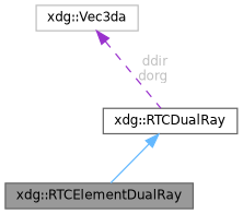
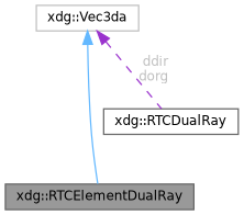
  digraph {
    node [color=gray40 fillcolor=white fontname=Helvetica fontsize=10 shape=box style=filled]
    edge [dir=back fontname=Helvetica fontsize=10 labelfontname=Helvetica labelfontsize=10]
    n1 [fillcolor=grey60 fontcolor=black height=0.2 label="xdg::RTCElementDualRay" width=0.4]
    n2 [height=0.2 label="xdg::RTCDualRay" width=0.4]
    n3 [color=grey75 height=0.2 label="xdg::Vec3da" width=0.4]
-   n2 -> n1 [color=steelblue1 style=solid]
+   n3 -> n1 [color=steelblue1 style=solid]
    n3 -> n2 [color=darkorchid3 fontcolor=grey label=" ddir\ndorg" style=dashed]
  }
